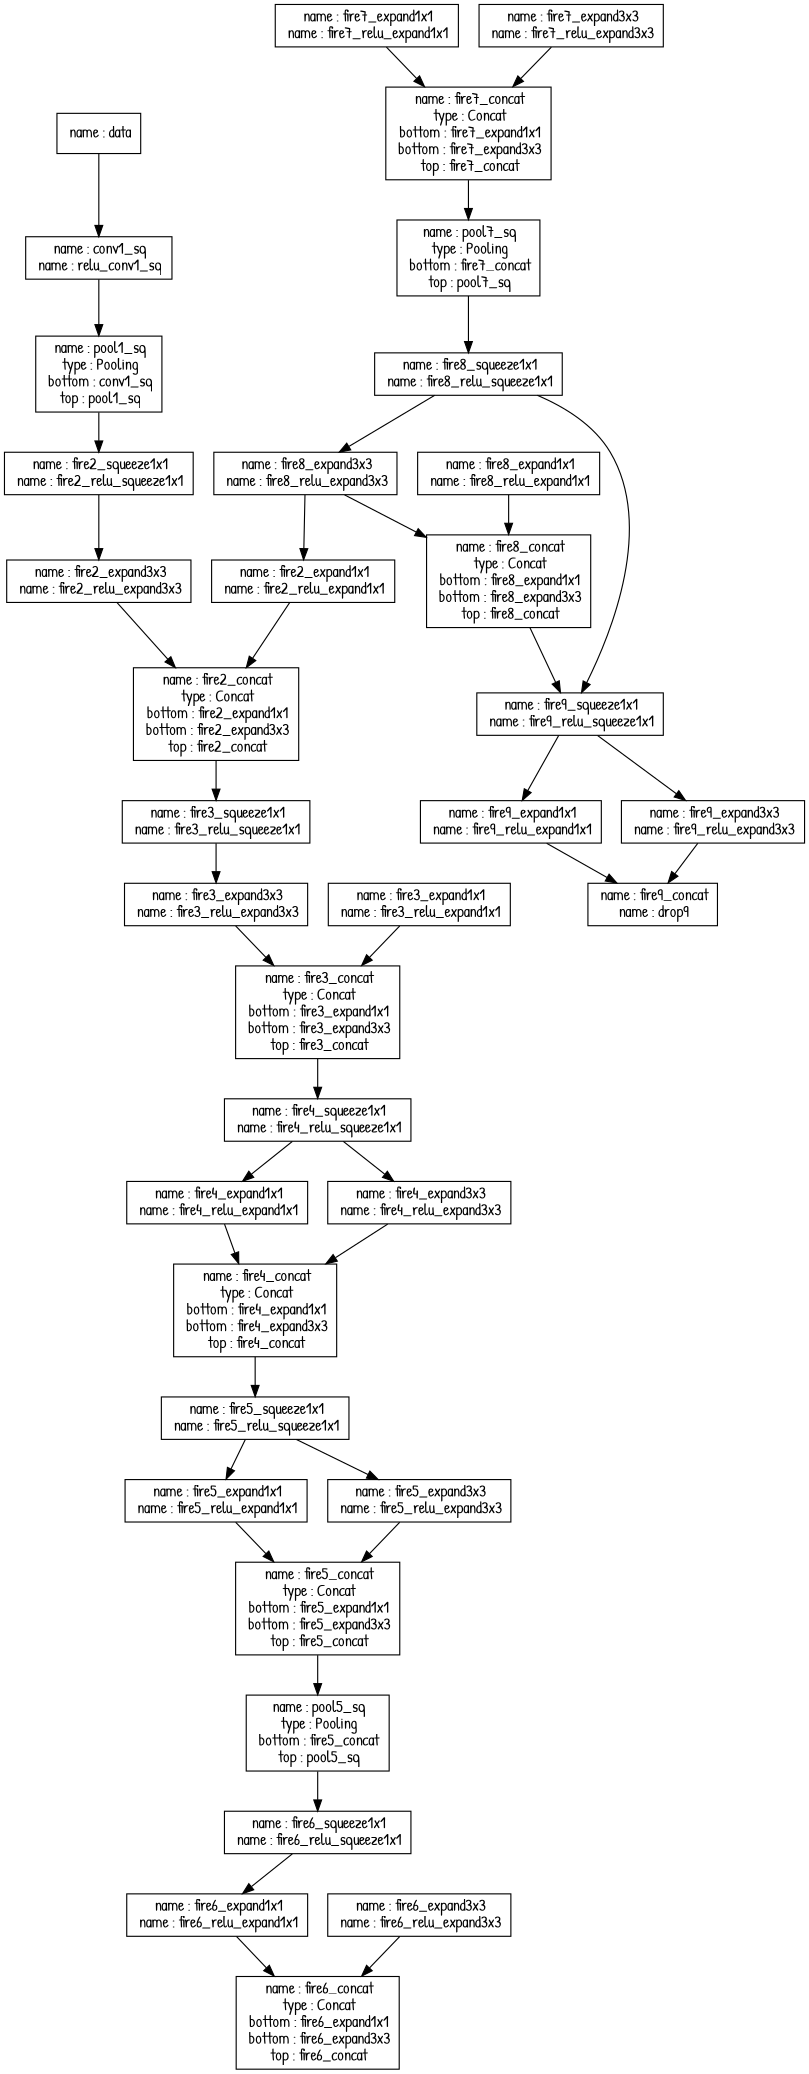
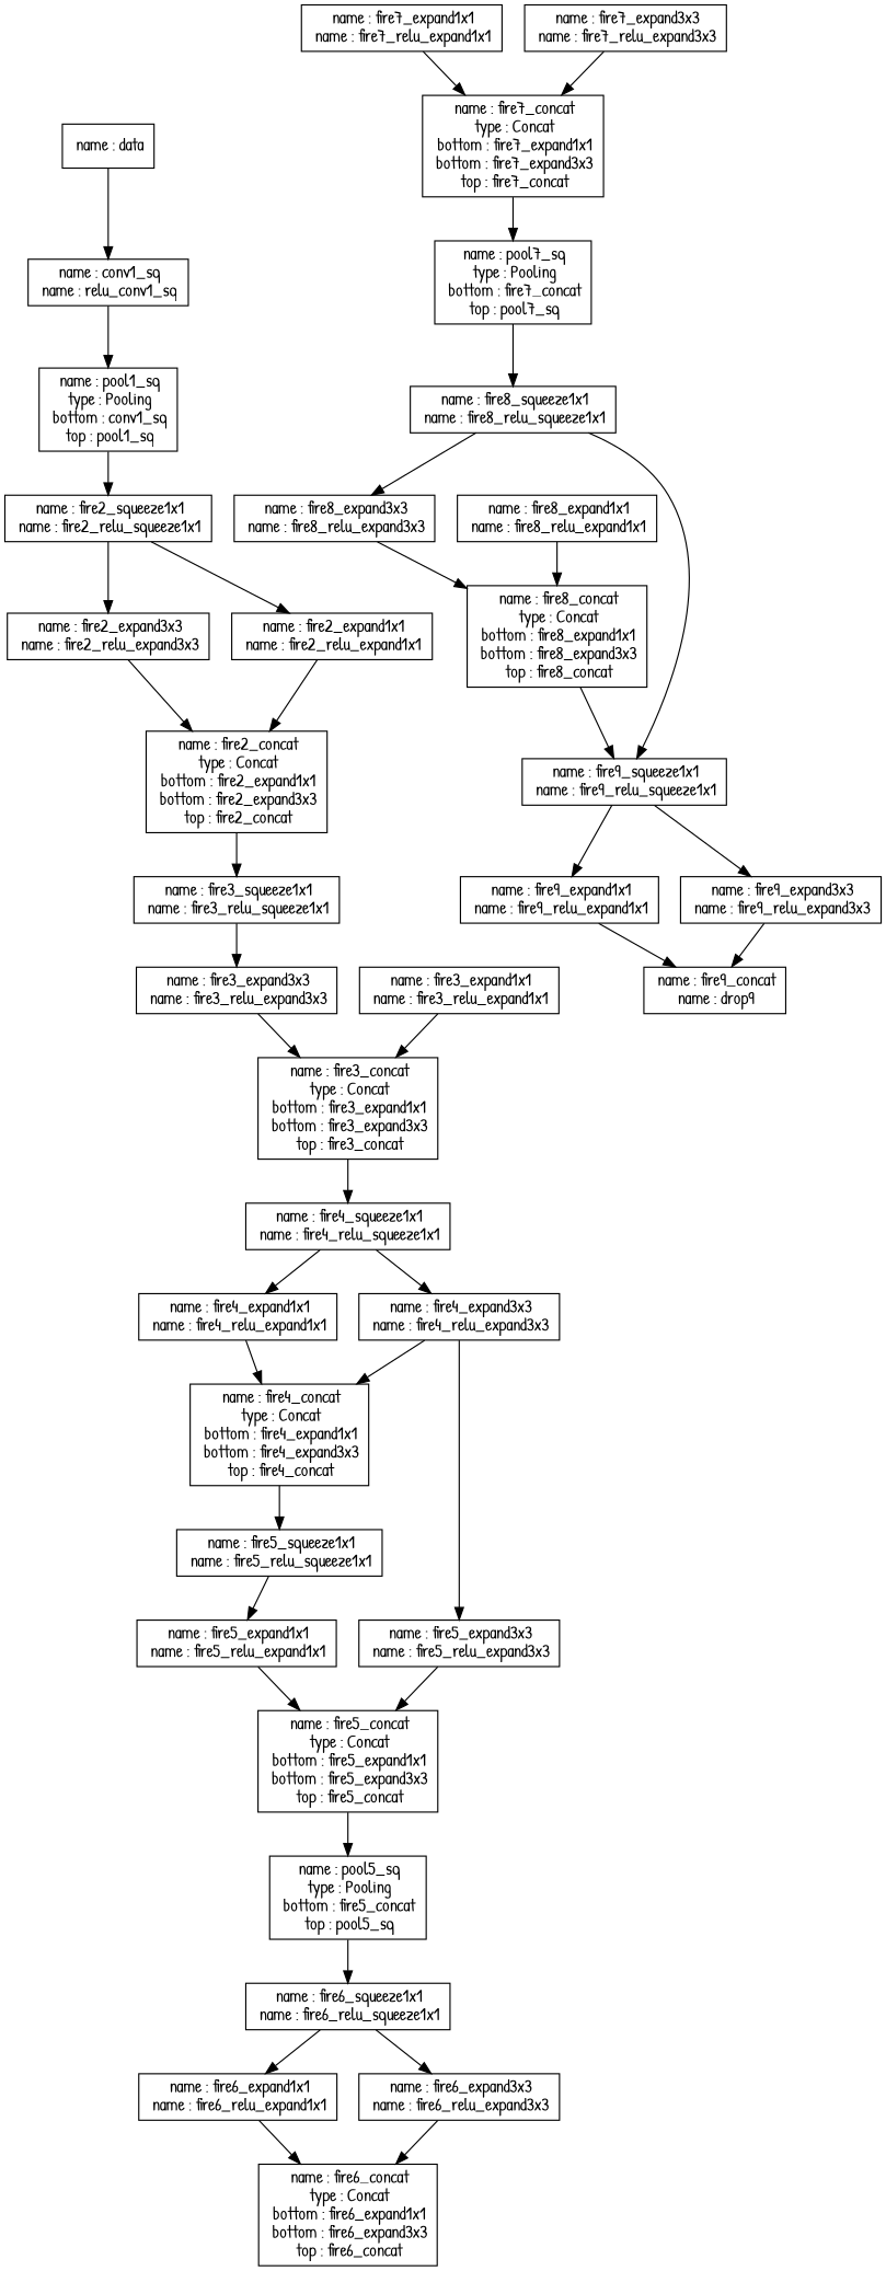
  digraph {
    fontname="Patrick Hand"
    node [fontname="Patrick Hand" shape=box]
    edge [fontname="Patrick Hand"]
    n1 [label=" name : data"]
    n2 [label=" name : conv1_sq\n name : relu_conv1_sq"]
    n3 [label=" name : pool1_sq\n type : Pooling\n bottom : conv1_sq\n top : pool1_sq"]
    n4 [label=" name : fire2_squeeze1x1\n name : fire2_relu_squeeze1x1"]
    n5 [label=" name : fire2_expand1x1\n name : fire2_relu_expand1x1"]
    n6 [label=" name : fire2_expand3x3\n name : fire2_relu_expand3x3"]
    n7 [label=" name : fire2_concat\n type : Concat\n bottom : fire2_expand1x1\n bottom : fire2_expand3x3\n top : fire2_concat"]
    n8 [label=" name : fire3_squeeze1x1\n name : fire3_relu_squeeze1x1"]
    n9 [label=" name : fire3_expand3x3\n name : fire3_relu_expand3x3"]
    n10 [label=" name : fire3_expand1x1\n name : fire3_relu_expand1x1"]
    n11 [label=" name : fire3_concat\n type : Concat\n bottom : fire3_expand1x1\n bottom : fire3_expand3x3\n top : fire3_concat"]
    n12 [label=" name : fire4_squeeze1x1\n name : fire4_relu_squeeze1x1"]
    n13 [label=" name : fire4_expand1x1\n name : fire4_relu_expand1x1"]
    n14 [label=" name : fire4_expand3x3\n name : fire4_relu_expand3x3"]
    n15 [label=" name : fire4_concat\n type : Concat\n bottom : fire4_expand1x1\n bottom : fire4_expand3x3\n top : fire4_concat"]
    n16 [label=" name : fire5_squeeze1x1\n name : fire5_relu_squeeze1x1"]
    n17 [label=" name : fire5_expand1x1\n name : fire5_relu_expand1x1"]
    n18 [label=" name : fire5_expand3x3\n name : fire5_relu_expand3x3"]
    n19 [label=" name : fire5_concat\n type : Concat\n bottom : fire5_expand1x1\n bottom : fire5_expand3x3\n top : fire5_concat"]
    n20 [label=" name : pool5_sq\n type : Pooling\n bottom : fire5_concat\n top : pool5_sq"]
    n21 [label=" name : fire6_squeeze1x1\n name : fire6_relu_squeeze1x1"]
    n22 [label=" name : fire6_expand1x1\n name : fire6_relu_expand1x1"]
    n23 [label=" name : fire6_expand3x3\n name : fire6_relu_expand3x3"]
    n24 [label=" name : fire6_concat\n type : Concat\n bottom : fire6_expand1x1\n bottom : fire6_expand3x3\n top : fire6_concat"]
    n25 [label=" name : fire7_expand1x1\n name : fire7_relu_expand1x1"]
    n26 [label=" name : fire7_concat\n type : Concat\n bottom : fire7_expand1x1\n bottom : fire7_expand3x3\n top : fire7_concat"]
    n27 [label=" name : fire7_expand3x3\n name : fire7_relu_expand3x3"]
    n28 [label=" name : pool7_sq\n type : Pooling\n bottom : fire7_concat\n top : pool7_sq"]
    n29 [label=" name : fire8_squeeze1x1\n name : fire8_relu_squeeze1x1"]
    n30 [label=" name : fire8_expand3x3\n name : fire8_relu_expand3x3"]
    n31 [label=" name : fire9_squeeze1x1\n name : fire9_relu_squeeze1x1"]
    n32 [label=" name : fire8_expand1x1\n name : fire8_relu_expand1x1"]
    n33 [label=" name : fire8_concat\n type : Concat\n bottom : fire8_expand1x1\n bottom : fire8_expand3x3\n top : fire8_concat"]
    n34 [label=" name : fire9_expand1x1\n name : fire9_relu_expand1x1"]
    n35 [label=" name : fire9_expand3x3\n name : fire9_relu_expand3x3"]
    n36 [label=" name : fire9_concat\n name : drop9"]
    n1 -> n2
    n2 -> n3
    n3 -> n4
-   n30 -> n5
+   n4 -> n5
    n4 -> n6
    n5 -> n7
    n6 -> n7
    n7 -> n8
    n8 -> n9
    n9 -> n11
    n10 -> n11
    n11 -> n12
    n12 -> n13
    n12 -> n14
    n13 -> n15
    n14 -> n15
    n15 -> n16
    n16 -> n17
-   n16 -> n18
+   n14 -> n18
    n17 -> n19
    n18 -> n19
    n19 -> n20
    n20 -> n21
    n21 -> n22
+   n21 -> n23
    n22 -> n24
    n23 -> n24
    n25 -> n26
    n26 -> n28
    n27 -> n26
    n28 -> n29
    n29 -> n30
    n29 -> n31
    n30 -> n33
    n31 -> n34
    n31 -> n35
    n32 -> n33
    n33 -> n31
    n34 -> n36
    n35 -> n36
  }
